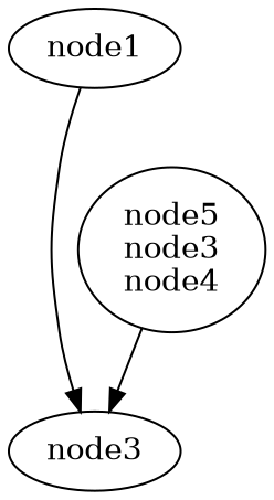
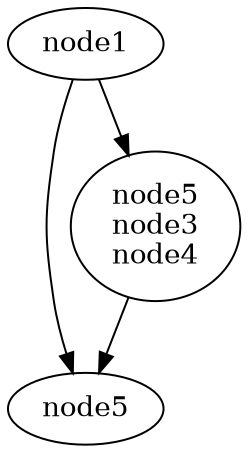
  digraph {
    n1 [label=node1]
-   n2 [label=node3]
+   n2 [label=node5]
    n3 [label="node5\nnode3\nnode4"]
    n1 -> n2
+   n1 -> n3
    n3 -> n2
  }
